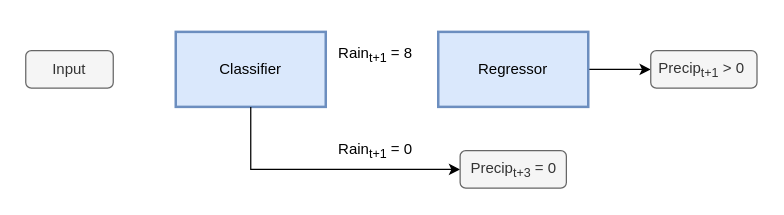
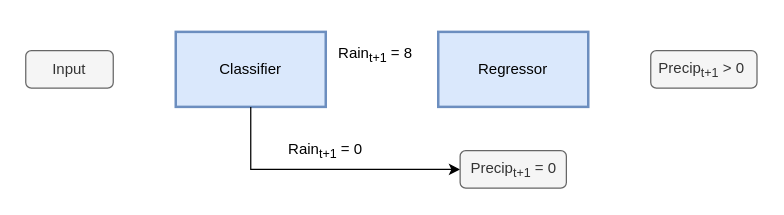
  <mxCell id="0" />
  <mxCell id="1" parent="0" />
  <mxCell id="2" value="Input" style="rounded=1;whiteSpace=wrap;html=1;fillColor=#f5f5f5;fontColor=#333333;strokeColor=#666666;" vertex="1" parent="1"><mxGeometry x="20" y="40" width="70" height="30" as="geometry" /></mxCell>
  <mxCell id="3" style="edgeStyle=orthogonalEdgeStyle;rounded=0;orthogonalLoop=1;jettySize=auto;html=1;exitX=1;exitY=0.5;exitDx=0;exitDy=0;" edge="1" parent="1" source="11"><mxGeometry relative="1" as="geometry"><mxPoint x="470" y="54.769" as="targetPoint" /></mxGeometry></mxCell>
  <mxCell id="4" value="Classifier" style="rounded=0;whiteSpace=wrap;html=1;strokeWidth=2;fillColor=#dae8fc;strokeColor=#6c8ebf;" vertex="1" parent="1"><mxGeometry x="140" y="25" width="120" height="60" as="geometry" /></mxCell>
  <mxCell id="5" value="" style="endArrow=classic;html=1;rounded=0;exitX=0.5;exitY=1;exitDx=0;exitDy=0;entryX=0;entryY=0.5;entryDx=0;entryDy=0;" edge="1" parent="1" source="4" target="9"><mxGeometry width="50" height="50" relative="1" as="geometry"><mxPoint x="370" y="100" as="sourcePoint" /><mxPoint x="470" y="140" as="targetPoint" /><Array as="points"><mxPoint x="200" y="120" /><mxPoint x="200" y="135" /></Array></mxGeometry></mxCell>
- <mxCell id="6" value="Rain&lt;sub&gt;t+1&lt;/sub&gt;&amp;nbsp;= 0" style="text;html=1;align=center;verticalAlign=middle;whiteSpace=wrap;rounded=0;" vertex="1" parent="1"><mxGeometry x="260" y="100" width="80" height="40" as="geometry" /></mxCell>
- <mxCell id="7" style="edgeStyle=orthogonalEdgeStyle;rounded=0;orthogonalLoop=1;jettySize=auto;html=1;exitX=1;exitY=0.5;exitDx=0;exitDy=0;entryX=0;entryY=0.5;entryDx=0;entryDy=0;" edge="1" parent="1" source="11" target="10"><mxGeometry relative="1" as="geometry"><mxPoint x="590" y="54.769" as="targetPoint" /></mxGeometry></mxCell>
+ <mxCell id="6" value="Rain&lt;sub&gt;t+1&lt;/sub&gt;&amp;nbsp;= 0" style="text;html=1;align=center;verticalAlign=middle;whiteSpace=wrap;rounded=0;" vertex="1" parent="1"><mxGeometry x="220" y="100" width="80" height="40" as="geometry" /></mxCell>
  <mxCell id="8" value="Rain&lt;sub&gt;t+1&lt;/sub&gt;&amp;nbsp;= 8" style="text;html=1;align=center;verticalAlign=middle;whiteSpace=wrap;rounded=0;" vertex="1" parent="1"><mxGeometry x="260" y="20" width="80" height="45" as="geometry" /></mxCell>
- <mxCell id="9" value="Precip&lt;sub&gt;t+3&lt;/sub&gt;&amp;nbsp;= 0" style="rounded=1;whiteSpace=wrap;html=1;fillColor=#f5f5f5;fontColor=#333333;strokeColor=#666666;" vertex="1" parent="1"><mxGeometry x="367.5" y="120" width="85" height="30" as="geometry" /></mxCell>
+ <mxCell id="9" value="Precip&lt;sub&gt;t+1&lt;/sub&gt;&amp;nbsp;= 0" style="rounded=1;whiteSpace=wrap;html=1;fillColor=#f5f5f5;fontColor=#333333;strokeColor=#666666;" vertex="1" parent="1"><mxGeometry x="367.5" y="120" width="85" height="30" as="geometry" /></mxCell>
  <mxCell id="10" value="Precip&lt;sub&gt;t+1&lt;/sub&gt;&amp;nbsp;&amp;gt; 0&amp;nbsp;" style="rounded=1;whiteSpace=wrap;html=1;fillColor=#f5f5f5;fontColor=#333333;strokeColor=#666666;" vertex="1" parent="1"><mxGeometry x="520" y="40" width="85" height="30" as="geometry" /></mxCell>
  <mxCell id="11" value="Regressor" style="rounded=0;whiteSpace=wrap;html=1;fillColor=#dae8fc;strokeColor=#6c8ebf;strokeWidth=2;" vertex="1" parent="1"><mxGeometry x="350" y="25" width="120" height="60" as="geometry" /></mxCell>
